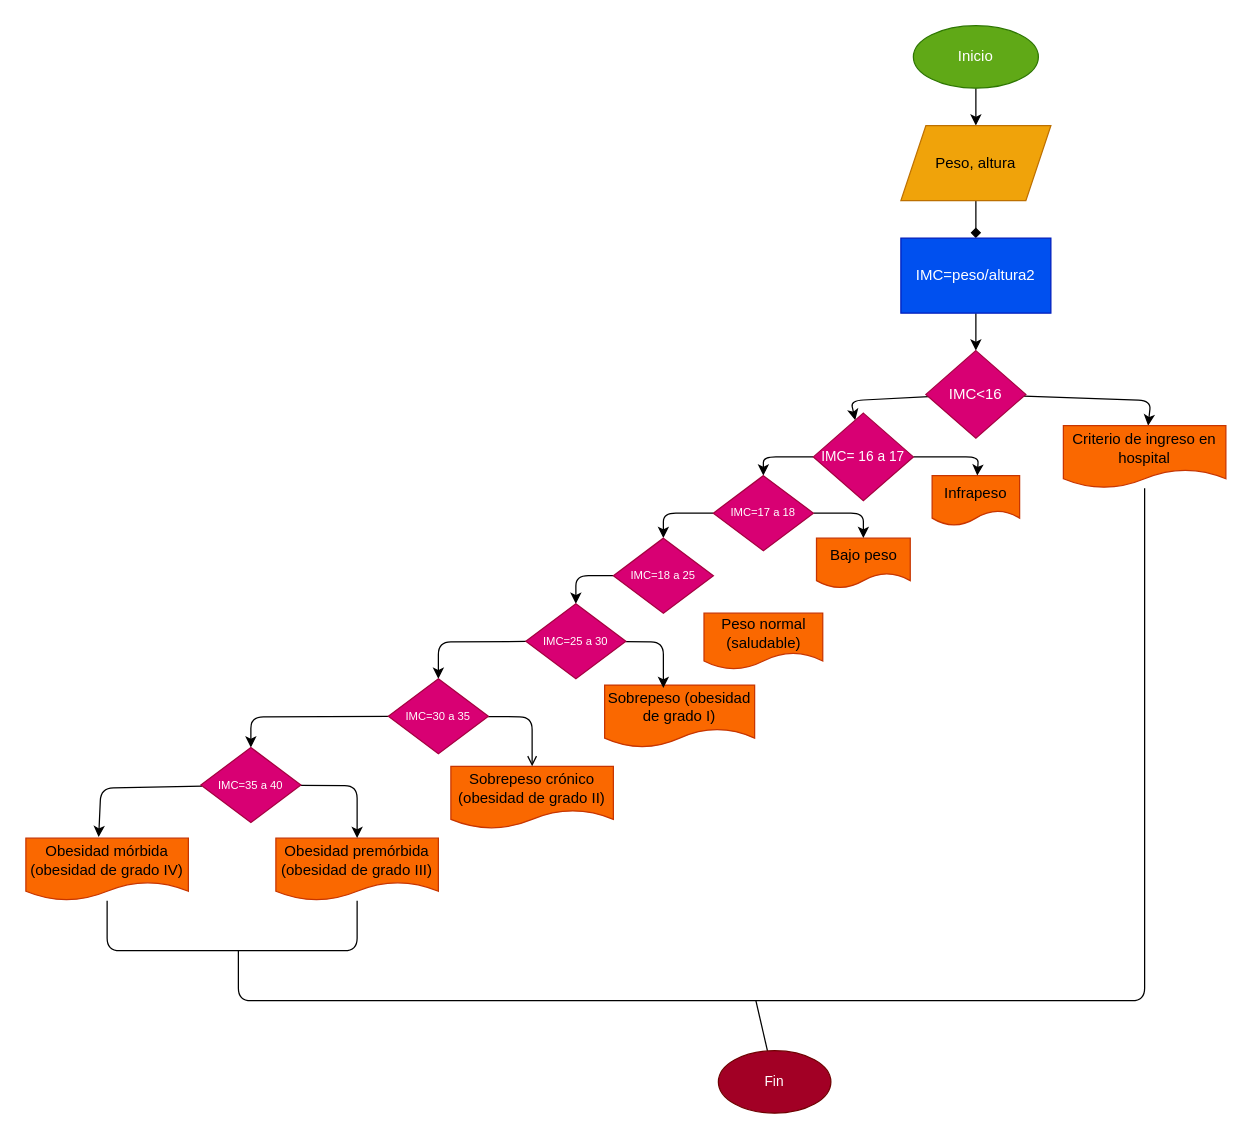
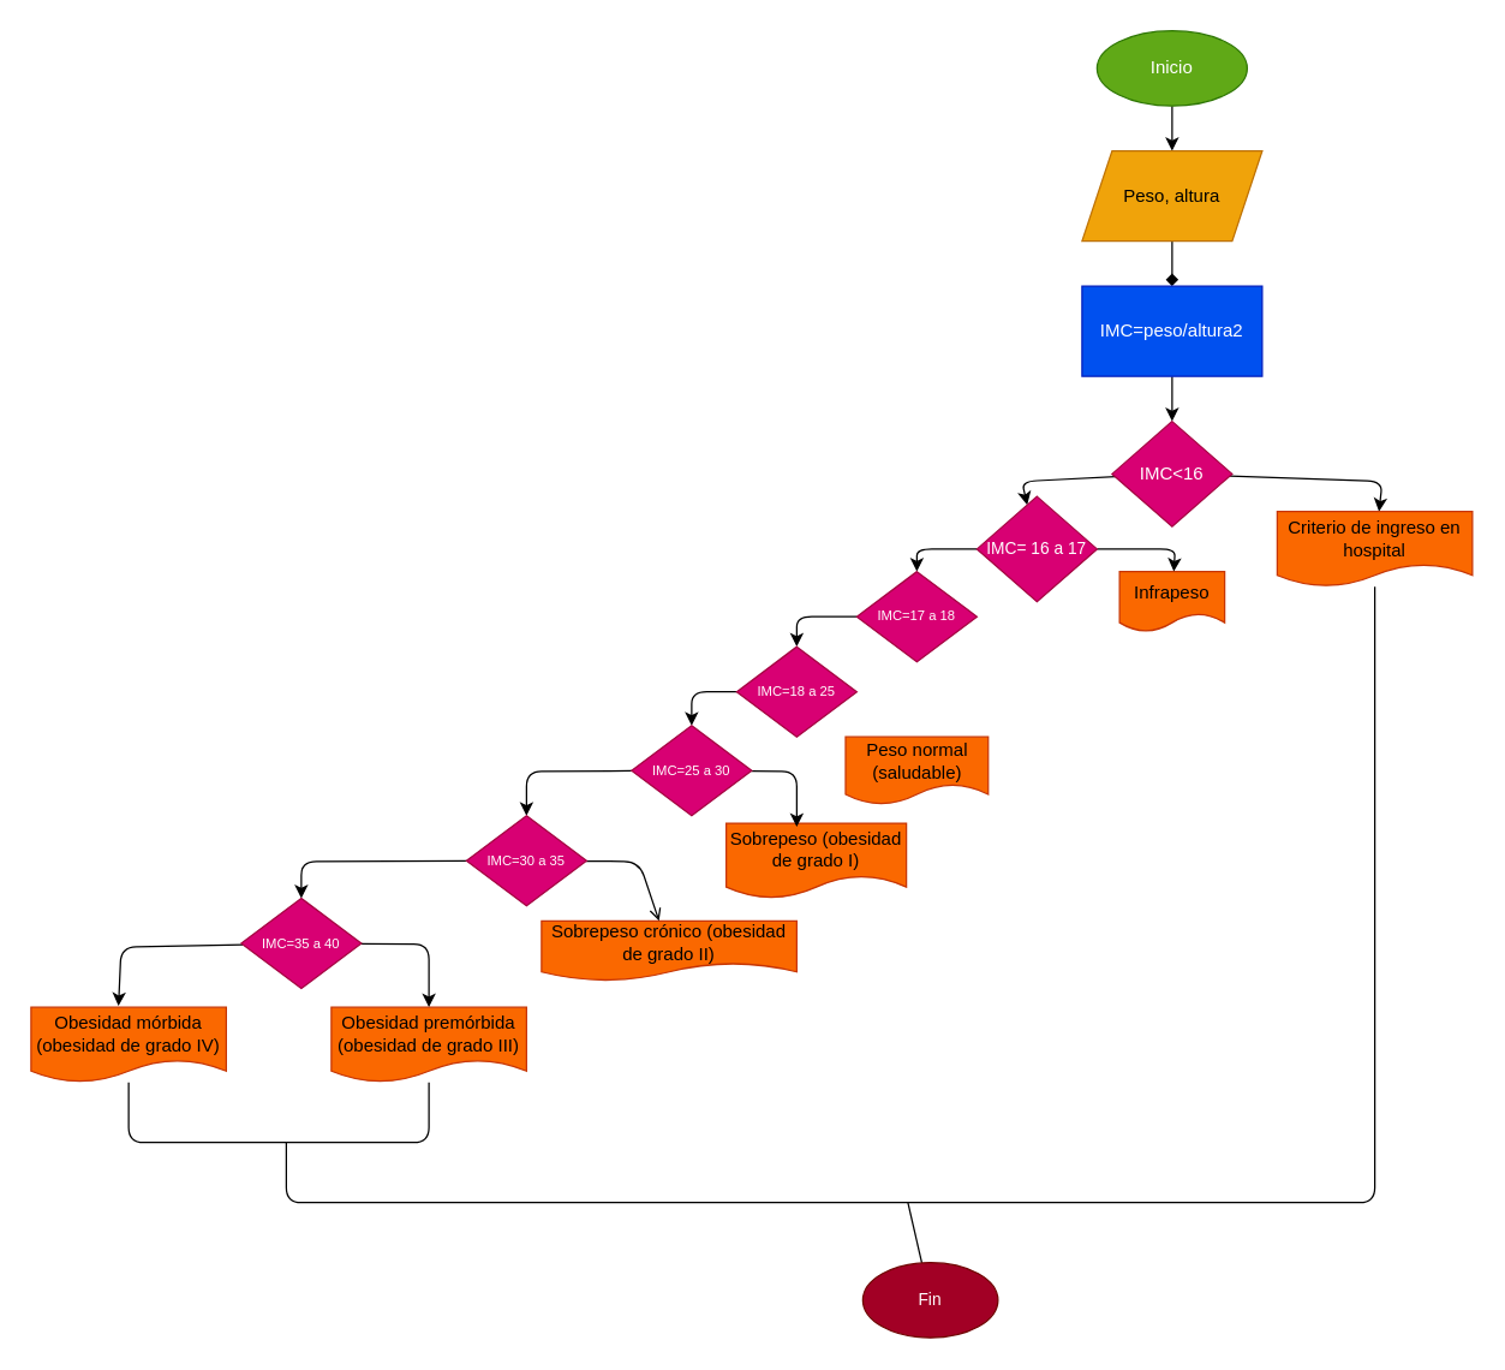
  <mxCell id="0" />
  <mxCell id="1" parent="0" />
  <mxCell id="2" value="" style="edgeStyle=none;html=1;" edge="1" parent="1" source="3" target="5"><mxGeometry relative="1" as="geometry" /></mxCell>
  <mxCell id="3" value="Inicio" style="ellipse;whiteSpace=wrap;html=1;fillColor=#60a917;fontColor=#ffffff;strokeColor=#2D7600;" vertex="1" parent="1"><mxGeometry x="730" y="20" width="100" height="50" as="geometry" /></mxCell>
  <mxCell id="4" value="" style="edgeStyle=none;html=1;endArrow=diamond;" edge="1" parent="1" source="5" target="7"><mxGeometry relative="1" as="geometry" /></mxCell>
  <mxCell id="5" value="Peso, altura" style="shape=parallelogram;perimeter=parallelogramPerimeter;whiteSpace=wrap;html=1;fixedSize=1;fillColor=#f0a30a;strokeColor=#BD7000;fontColor=#000000;" vertex="1" parent="1"><mxGeometry x="720" y="100" width="120" height="60" as="geometry" /></mxCell>
  <mxCell id="6" value="" style="edgeStyle=none;html=1;" edge="1" parent="1" source="7" target="10"><mxGeometry relative="1" as="geometry" /></mxCell>
  <mxCell id="7" value="IMC=peso/altura2" style="whiteSpace=wrap;html=1;fillColor=#0050ef;strokeColor=#001DBC;fontColor=#ffffff;" vertex="1" parent="1"><mxGeometry x="720" y="190" width="120" height="60" as="geometry" /></mxCell>
  <mxCell id="8" style="edgeStyle=none;html=1;" edge="1" parent="1" source="10" target="12"><mxGeometry relative="1" as="geometry"><Array as="points"><mxPoint x="920" y="320" /></Array></mxGeometry></mxCell>
  <mxCell id="9" style="edgeStyle=none;html=1;" edge="1" parent="1" source="10" target="23"><mxGeometry relative="1" as="geometry"><Array as="points"><mxPoint x="680" y="320" /></Array></mxGeometry></mxCell>
  <mxCell id="10" value="IMC&amp;lt;16" style="rhombus;whiteSpace=wrap;html=1;fillColor=#d80073;strokeColor=#A50040;fontColor=#ffffff;" vertex="1" parent="1"><mxGeometry x="740" y="280" width="80" height="70" as="geometry" /></mxCell>
  <mxCell id="11" style="edgeStyle=none;html=1;fontSize=11;endArrow=none;endFill=0;" edge="1" parent="1" source="12"><mxGeometry relative="1" as="geometry"><mxPoint y="760" as="targetPoint" x="190" /><Array as="points"><mxPoint x="915" y="800" /><mxPoint x="500" y="800" /><mxPoint y="800" x="190" /></Array></mxGeometry></mxCell>
  <mxCell id="12" value="Criterio de ingreso en hospital" style="shape=document;whiteSpace=wrap;html=1;boundedLbl=1;fillColor=#fa6800;fontColor=#000000;strokeColor=#C73500;" vertex="1" parent="1"><mxGeometry x="850" y="340" width="130" height="50" as="geometry" /></mxCell>
  <mxCell id="13" value="Infrapeso" style="shape=document;whiteSpace=wrap;html=1;boundedLbl=1;fillColor=#fa6800;fontColor=#000000;strokeColor=#C73500;" vertex="1" parent="1"><mxGeometry x="745" y="380" width="70" height="40" as="geometry" /></mxCell>
- <mxCell id="14" value="Bajo peso" style="shape=document;whiteSpace=wrap;html=1;boundedLbl=1;fillColor=#fa6800;fontColor=#000000;strokeColor=#C73500;" vertex="1" parent="1"><mxGeometry x="652.5" y="430" width="75" height="40" as="geometry" /></mxCell>
  <mxCell id="15" value="Peso normal (saludable)" style="shape=document;whiteSpace=wrap;html=1;boundedLbl=1;fillColor=#fa6800;fontColor=#000000;strokeColor=#C73500;" vertex="1" parent="1"><mxGeometry x="562.5" y="490" width="95" height="45" as="geometry" /></mxCell>
  <mxCell id="16" value="Sobrepeso (obesidad de grado I)" style="shape=document;whiteSpace=wrap;html=1;boundedLbl=1;fillColor=#fa6800;fontColor=#000000;strokeColor=#C73500;" vertex="1" parent="1"><mxGeometry x="483" y="547.5" width="120" height="50" as="geometry" /></mxCell>
- <mxCell id="17" value="Sobrepeso crónico (obesidad de grado II)" style="shape=document;whiteSpace=wrap;html=1;boundedLbl=1;fillColor=#fa6800;fontColor=#000000;strokeColor=#C73500;" vertex="1" parent="1"><mxGeometry x="360" y="612.5" width="130" height="50" as="geometry" /></mxCell>
+ <mxCell id="17" value="Sobrepeso crónico (obesidad de grado II)" style="shape=document;whiteSpace=wrap;html=1;boundedLbl=1;fillColor=#fa6800;fontColor=#000000;strokeColor=#C73500;" vertex="1" parent="1"><mxGeometry x="360" y="612.5" width="170" height="40" as="geometry" /></mxCell>
  <mxCell id="18" value="Obesidad premórbida (obesidad de grado III)" style="shape=document;whiteSpace=wrap;html=1;boundedLbl=1;fillColor=#fa6800;fontColor=#000000;strokeColor=#C73500;" vertex="1" parent="1"><mxGeometry x="220" y="670" width="130" height="50" as="geometry" /></mxCell>
  <mxCell id="19" style="edgeStyle=none;html=1;fontSize=11;endArrow=none;endFill=0;" edge="1" parent="1" source="20" target="18"><mxGeometry relative="1" as="geometry"><Array as="points"><mxPoint x="85" y="760" /><mxPoint y="760" x="190" /><mxPoint x="285" y="760" /></Array></mxGeometry></mxCell>
  <mxCell id="20" value="Obesidad mórbida (obesidad de grado IV)" style="shape=document;whiteSpace=wrap;html=1;boundedLbl=1;fillColor=#fa6800;fontColor=#000000;strokeColor=#C73500;" vertex="1" parent="1"><mxGeometry x="20" y="670" width="130" height="50" as="geometry" /></mxCell>
  <mxCell id="21" style="edgeStyle=none;html=1;" edge="1" parent="1" source="23" target="13"><mxGeometry relative="1" as="geometry"><Array as="points"><mxPoint x="782" y="365" /></Array></mxGeometry></mxCell>
  <mxCell id="22" style="edgeStyle=none;html=1;fontSize=11;" edge="1" parent="1" source="23" target="26"><mxGeometry relative="1" as="geometry"><Array as="points"><mxPoint x="610" y="365" /></Array></mxGeometry></mxCell>
  <mxCell id="23" value="&lt;font style=&quot;font-size: 11px&quot;&gt;IMC= 16 a 17&lt;/font&gt;" style="rhombus;whiteSpace=wrap;html=1;fillColor=#d80073;fontColor=#ffffff;strokeColor=#A50040;" vertex="1" parent="1"><mxGeometry x="650" y="330" width="80" height="70" as="geometry" /></mxCell>
- <mxCell id="24" style="edgeStyle=none;html=1;fontSize=11;" edge="1" parent="1" source="26" target="14"><mxGeometry relative="1" as="geometry"><Array as="points"><mxPoint x="690" y="410" /></Array></mxGeometry></mxCell>
  <mxCell id="25" style="edgeStyle=none;html=1;fontSize=11;" edge="1" parent="1" source="26" target="28"><mxGeometry relative="1" as="geometry"><Array as="points"><mxPoint x="530" y="410" /></Array></mxGeometry></mxCell>
  <mxCell id="26" value="IMC=17 a 18" style="rhombus;whiteSpace=wrap;html=1;fontSize=9;fillColor=#d80073;fontColor=#ffffff;strokeColor=#A50040;" vertex="1" parent="1"><mxGeometry x="570" y="380" width="80" height="60" as="geometry" /></mxCell>
  <mxCell id="27" style="edgeStyle=none;html=1;fontSize=11;" edge="1" parent="1" source="28" target="31"><mxGeometry relative="1" as="geometry"><Array as="points"><mxPoint x="460" y="460" /></Array></mxGeometry></mxCell>
  <mxCell id="28" value="IMC=18 a 25" style="rhombus;whiteSpace=wrap;html=1;fontSize=9;fillColor=#d80073;fontColor=#ffffff;strokeColor=#A50040;" vertex="1" parent="1"><mxGeometry x="490" y="430" width="80" height="60" as="geometry" /></mxCell>
  <mxCell id="29" style="edgeStyle=none;html=1;fontSize=11;" edge="1" parent="1" source="31"><mxGeometry relative="1" as="geometry"><mxPoint x="530" y="550" as="targetPoint" /><Array as="points"><mxPoint x="530" y="513" /></Array></mxGeometry></mxCell>
  <mxCell id="30" style="edgeStyle=none;html=1;fontSize=11;" edge="1" parent="1" source="31" target="34"><mxGeometry relative="1" as="geometry"><Array as="points"><mxPoint x="350" y="513" /></Array></mxGeometry></mxCell>
  <mxCell id="31" value="IMC=25 a 30" style="rhombus;whiteSpace=wrap;html=1;fontSize=9;fillColor=#d80073;fontColor=#ffffff;strokeColor=#A50040;" vertex="1" parent="1"><mxGeometry x="420" y="482.5" width="80" height="60" as="geometry" /></mxCell>
  <mxCell id="32" style="edgeStyle=none;html=1;fontSize=11;endArrow=open;" edge="1" parent="1" source="34" target="17"><mxGeometry relative="1" as="geometry"><Array as="points"><mxPoint x="425" y="573" /></Array></mxGeometry></mxCell>
  <mxCell id="33" style="edgeStyle=none;html=1;fontSize=11;" edge="1" parent="1" source="34" target="37"><mxGeometry relative="1" as="geometry"><Array as="points"><mxPoint x="200" y="573" /></Array></mxGeometry></mxCell>
  <mxCell id="34" value="IMC=30 a 35" style="rhombus;whiteSpace=wrap;html=1;fontSize=9;fillColor=#d80073;fontColor=#ffffff;strokeColor=#A50040;" vertex="1" parent="1"><mxGeometry x="310" y="542.5" width="80" height="60" as="geometry" /></mxCell>
  <mxCell id="35" style="edgeStyle=none;html=1;fontSize=11;" edge="1" parent="1" source="37" target="18"><mxGeometry relative="1" as="geometry"><Array as="points"><mxPoint x="285" y="628" /></Array></mxGeometry></mxCell>
  <mxCell id="36" style="edgeStyle=none;html=1;fontSize=11;entryX=0.448;entryY=-0.016;entryDx=0;entryDy=0;entryPerimeter=0;" edge="1" parent="1" source="37" target="20"><mxGeometry relative="1" as="geometry"><mxPoint x="50" y="657.5" as="targetPoint" /><Array as="points"><mxPoint x="80" y="630" /></Array></mxGeometry></mxCell>
  <mxCell id="37" value="IMC=35 a 40" style="rhombus;whiteSpace=wrap;html=1;fontSize=9;fillColor=#d80073;fontColor=#ffffff;strokeColor=#A50040;" vertex="1" parent="1"><mxGeometry x="160" y="597.5" width="80" height="60" as="geometry" /></mxCell>
  <mxCell id="38" style="edgeStyle=none;html=1;fontSize=11;endArrow=none;endFill=0;" edge="1" parent="1" source="39"><mxGeometry relative="1" as="geometry"><mxPoint x="604" y="800" as="targetPoint" /></mxGeometry></mxCell>
  <mxCell id="39" value="Fin" style="ellipse;whiteSpace=wrap;html=1;fontSize=11;fillColor=#a20025;fontColor=#ffffff;strokeColor=#6F0000;" vertex="1" parent="1"><mxGeometry x="574" y="840" width="90" height="50" as="geometry" /></mxCell>
